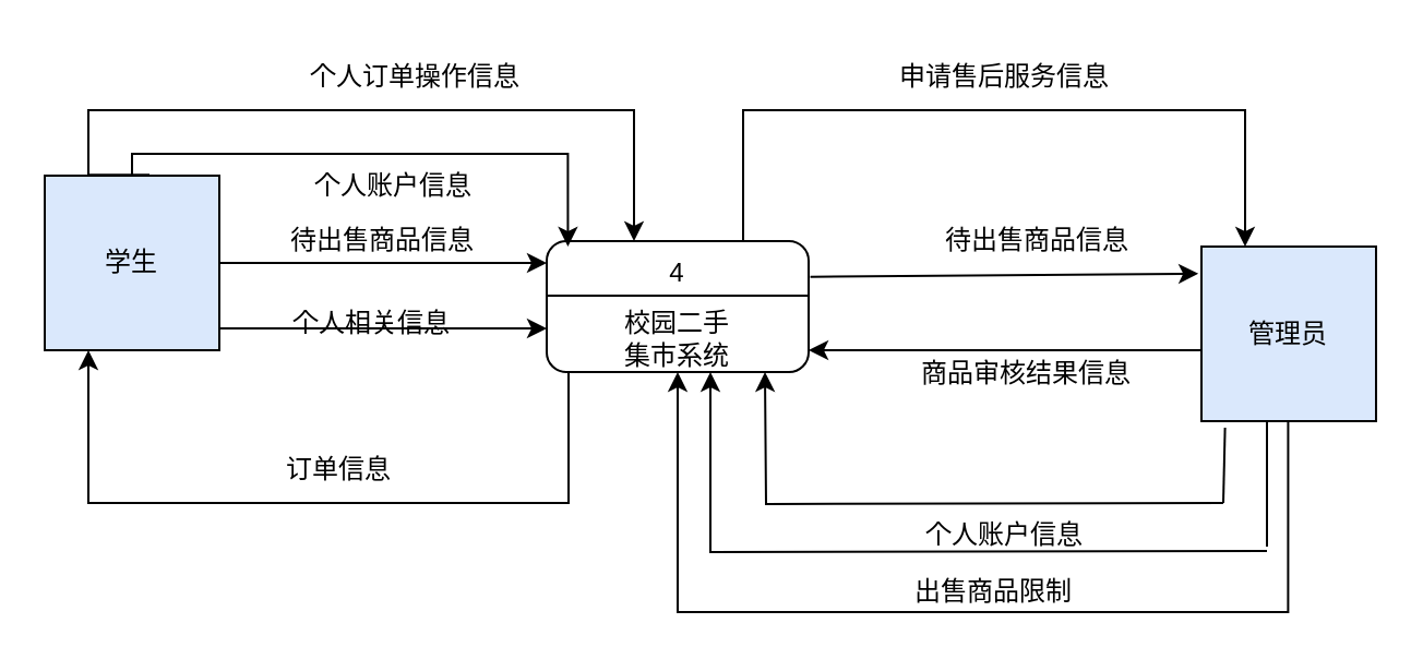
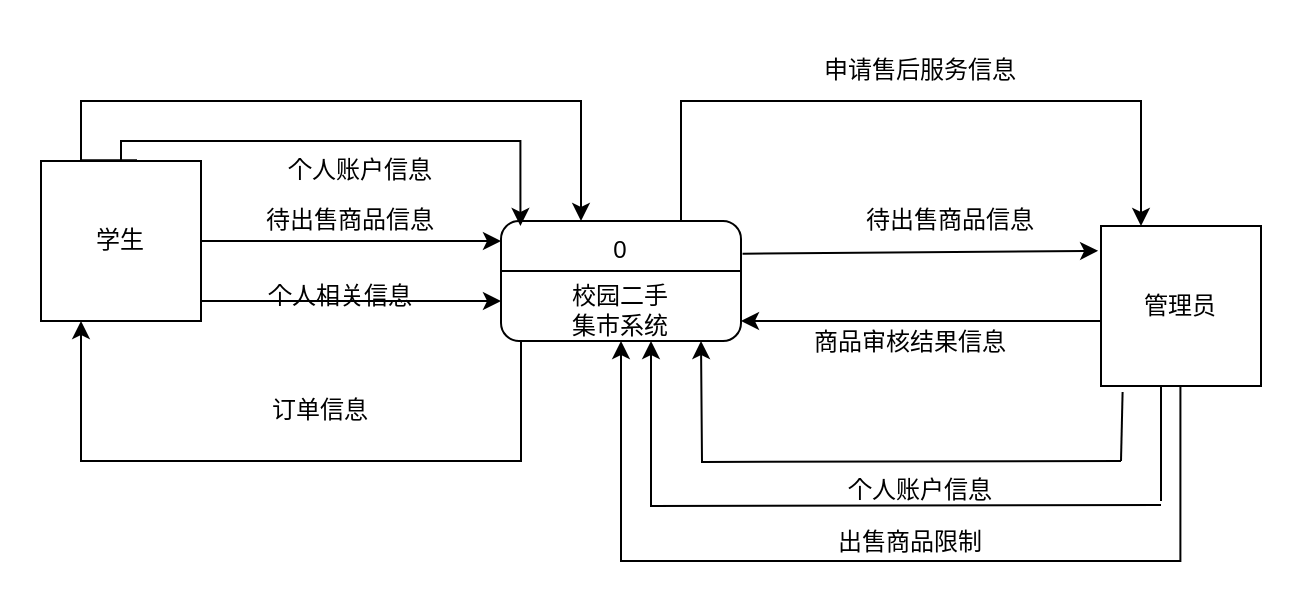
  <mxCell id="0" />
  <mxCell id="1" parent="0" />
  <mxCell id="2" value="" style="group" parent="1" vertex="1" connectable="0"><mxGeometry x="250" y="110" width="120" height="60" as="geometry" /></mxCell>
  <mxCell id="3" value="" style="rounded=1;whiteSpace=wrap;html=1;movable=0;resizable=0;rotatable=0;deletable=0;editable=0;locked=1;connectable=0;" parent="2" vertex="1"><mxGeometry width="120" height="60" as="geometry" /></mxCell>
  <mxCell id="4" value="" style="line;strokeWidth=1;rotatable=1;dashed=0;labelPosition=right;align=left;verticalAlign=middle;spacingTop=0;spacingLeft=6;points=[];portConstraint=eastwest;movable=1;resizable=1;deletable=1;editable=1;locked=0;connectable=1;" parent="2" vertex="1"><mxGeometry y="20" width="120" height="10" as="geometry" /></mxCell>
- <mxCell id="5" value="4" style="text;strokeColor=none;align=center;fillColor=none;html=1;verticalAlign=middle;whiteSpace=wrap;rounded=0;movable=0;resizable=0;rotatable=0;deletable=0;editable=0;locked=1;connectable=0;" parent="2" vertex="1"><mxGeometry x="30" width="60" height="30" as="geometry" /></mxCell>
+ <mxCell id="5" value="0" style="text;strokeColor=none;align=center;fillColor=none;html=1;verticalAlign=middle;whiteSpace=wrap;rounded=0;movable=0;resizable=0;rotatable=0;deletable=0;editable=0;locked=1;connectable=0;" parent="2" vertex="1"><mxGeometry x="30" width="60" height="30" as="geometry" /></mxCell>
  <mxCell id="6" value="校园二手集市系统" style="text;strokeColor=none;align=center;fillColor=none;html=1;verticalAlign=middle;whiteSpace=wrap;rounded=0;movable=1;resizable=1;rotatable=1;deletable=1;editable=1;locked=0;connectable=1;" parent="2" vertex="1"><mxGeometry x="30" y="30" width="60" height="30" as="geometry" /></mxCell>
  <mxCell id="7" value="" style="endArrow=classic;html=1;rounded=0;edgeStyle=orthogonalEdgeStyle;entryX=0.75;entryY=1;entryDx=0;entryDy=0;" parent="1" target="6" edge="1"><mxGeometry width="50" height="50" relative="1" as="geometry"><mxPoint x="580" y="252" as="sourcePoint" /><mxPoint x="325" y="230" as="targetPoint" /></mxGeometry></mxCell>
- <mxCell id="8" value="管理员" style="whiteSpace=wrap;html=1;aspect=fixed;fillColor=#dae8fc;" parent="1" vertex="1"><mxGeometry x="550" y="112.5" width="80" height="80" as="geometry" /></mxCell>
+ <mxCell id="8" value="管理员" style="whiteSpace=wrap;html=1;aspect=fixed;" parent="1" vertex="1"><mxGeometry x="550" y="112.5" width="80" height="80" as="geometry" /></mxCell>
  <mxCell id="9" value="" style="endArrow=classic;html=1;rounded=0;edgeStyle=orthogonalEdgeStyle;" parent="1" edge="1"><mxGeometry width="50" height="50" relative="1" as="geometry"><mxPoint x="560" y="230" as="sourcePoint" /><mxPoint x="350" y="170" as="targetPoint" /></mxGeometry></mxCell>
  <mxCell id="10" value="个人账户信息" style="text;strokeColor=none;align=center;fillColor=none;html=1;verticalAlign=middle;whiteSpace=wrap;rounded=0;" parent="1" vertex="1"><mxGeometry x="410" y="240" width="100" height="10" as="geometry" /></mxCell>
  <mxCell id="11" value="申请售后服务信息" style="text;strokeColor=none;align=center;fillColor=none;html=1;verticalAlign=middle;whiteSpace=wrap;rounded=0;" parent="1" vertex="1"><mxGeometry x="410" y="30" width="100" height="10" as="geometry" /></mxCell>
  <mxCell id="12" value="" style="endArrow=none;html=1;rounded=0;entryX=0.135;entryY=1.037;entryDx=0;entryDy=0;entryPerimeter=0;" parent="1" target="8" edge="1"><mxGeometry width="50" height="50" relative="1" as="geometry"><mxPoint x="560" y="230" as="sourcePoint" /><mxPoint x="610" y="180" as="targetPoint" /></mxGeometry></mxCell>
  <mxCell id="13" value="" style="endArrow=none;html=1;rounded=0;" parent="1" edge="1"><mxGeometry width="50" height="50" relative="1" as="geometry"><mxPoint x="580" y="250" as="sourcePoint" /><mxPoint x="580" y="192.5" as="targetPoint" /></mxGeometry></mxCell>
  <mxCell id="14" value="" style="endArrow=classic;html=1;rounded=0;exitX=1.013;exitY=0.524;exitDx=0;exitDy=0;exitPerimeter=0;entryX=-0.018;entryY=0.155;entryDx=0;entryDy=0;entryPerimeter=0;" parent="1" target="8" edge="1"><mxGeometry width="50" height="50" relative="1" as="geometry"><mxPoint x="370.78" y="126.37" as="sourcePoint" /><mxPoint x="540" y="126" as="targetPoint" /></mxGeometry></mxCell>
  <mxCell id="15" value="待出售商品信息" style="text;strokeColor=none;align=center;fillColor=none;html=1;verticalAlign=middle;whiteSpace=wrap;rounded=0;" parent="1" vertex="1"><mxGeometry x="430" y="100" width="90" height="20" as="geometry" /></mxCell>
  <mxCell id="16" value="" style="endArrow=classic;html=1;rounded=0;" parent="1" edge="1"><mxGeometry width="50" height="50" relative="1" as="geometry"><mxPoint x="550" y="160" as="sourcePoint" /><mxPoint x="370" y="160" as="targetPoint" /></mxGeometry></mxCell>
- <mxCell id="17" value="商品审核结果信息" style="text;strokeColor=none;align=center;fillColor=none;html=1;verticalAlign=middle;whiteSpace=wrap;rounded=0;" parent="1" vertex="1"><mxGeometry x="415" y="162.5" width="110" height="17.5" as="geometry" /></mxCell>
+ <mxCell id="17" value="商品审核结果信息" style="text;strokeColor=none;align=center;fillColor=none;html=1;verticalAlign=middle;whiteSpace=wrap;rounded=0;" parent="1" vertex="1"><mxGeometry x="400" y="162.5" width="110" height="17.5" as="geometry" /></mxCell>
  <mxCell id="18" value="" style="endArrow=classic;html=1;rounded=0;edgeStyle=orthogonalEdgeStyle;exitX=0.6;exitY=-0.005;exitDx=0;exitDy=0;exitPerimeter=0;" parent="1" edge="1" source="19"><mxGeometry width="50" height="50" relative="1" as="geometry"><mxPoint x="65" y="-32.5" as="sourcePoint" /><mxPoint x="290" y="110" as="targetPoint" /><Array as="points"><mxPoint x="40" y="80" /><mxPoint x="40" y="50" /><mxPoint x="290" y="50" /><mxPoint x="290" y="110" /></Array></mxGeometry></mxCell>
- <mxCell id="19" value="学生" style="whiteSpace=wrap;html=1;aspect=fixed;fillColor=#dae8fc;" parent="1" vertex="1"><mxGeometry x="20" y="80" width="80" height="80" as="geometry" /></mxCell>
- <mxCell id="20" value="个人订单操作信息" style="text;strokeColor=none;align=center;fillColor=none;html=1;verticalAlign=middle;whiteSpace=wrap;rounded=0;" parent="1" vertex="1"><mxGeometry x="140" y="20" width="100" height="30" as="geometry" /></mxCell>
- <mxCell id="21" value="订单信息" style="text;strokeColor=none;align=center;fillColor=none;html=1;verticalAlign=middle;whiteSpace=wrap;rounded=0;" parent="1" vertex="1"><mxGeometry x="100" y="200" width="110" height="30" as="geometry" /></mxCell>
+ <mxCell id="19" value="学生" style="whiteSpace=wrap;html=1;aspect=fixed;" parent="1" vertex="1"><mxGeometry x="20" y="80" width="80" height="80" as="geometry" /></mxCell>
+ <mxCell id="21" value="订单信息" style="text;strokeColor=none;align=center;fillColor=none;html=1;verticalAlign=middle;whiteSpace=wrap;rounded=0;" parent="1" vertex="1"><mxGeometry x="105" y="190" width="110" height="30" as="geometry" /></mxCell>
  <mxCell id="22" value="" style="endArrow=classic;html=1;rounded=0;edgeStyle=orthogonalEdgeStyle;" parent="1" edge="1" source="19"><mxGeometry width="50" height="50" relative="1" as="geometry"><mxPoint x="90" y="70" as="sourcePoint" /><mxPoint x="259.72" y="112.5" as="targetPoint" /><Array as="points"><mxPoint x="60" y="70" /><mxPoint x="260" y="70" /></Array></mxGeometry></mxCell>
  <mxCell id="23" value="个人账户信息" style="text;strokeColor=none;align=center;fillColor=none;html=1;verticalAlign=middle;whiteSpace=wrap;rounded=0;" parent="1" vertex="1"><mxGeometry x="140" y="70" width="80" height="30" as="geometry" /></mxCell>
  <mxCell id="24" value="" style="endArrow=classic;html=1;rounded=0;edgeStyle=orthogonalEdgeStyle;entryX=0.25;entryY=1;entryDx=0;entryDy=0;" parent="1" target="19" edge="1"><mxGeometry width="50" height="50" relative="1" as="geometry"><mxPoint x="260" y="170" as="sourcePoint" /><mxPoint x="40" y="170" as="targetPoint" /><Array as="points"><mxPoint x="40" y="230" /></Array></mxGeometry></mxCell>
  <mxCell id="25" value="" style="endArrow=classic;html=1;rounded=0;" edge="1" parent="1"><mxGeometry width="50" height="50" relative="1" as="geometry"><mxPoint x="100" y="120" as="sourcePoint" /><mxPoint x="250" y="120" as="targetPoint" /></mxGeometry></mxCell>
  <mxCell id="26" value="待出售商品信息" style="text;html=1;align=center;verticalAlign=middle;whiteSpace=wrap;rounded=0;" vertex="1" parent="1"><mxGeometry x="130" y="102.5" width="90" height="15" as="geometry" /></mxCell>
  <mxCell id="27" value="" style="endArrow=classic;html=1;rounded=0;edgeStyle=orthogonalEdgeStyle;entryX=0.5;entryY=1;entryDx=0;entryDy=0;" edge="1" parent="1" target="6"><mxGeometry width="50" height="50" relative="1" as="geometry"><mxPoint x="589.71" y="192.5" as="sourcePoint" /><mxPoint x="290" y="310" as="targetPoint" /><Array as="points"><mxPoint x="590" y="280" /><mxPoint x="310" y="280" /></Array></mxGeometry></mxCell>
  <mxCell id="28" value="出售商品限制" style="text;html=1;align=center;verticalAlign=middle;whiteSpace=wrap;rounded=0;" vertex="1" parent="1"><mxGeometry x="410" y="270" width="90" as="geometry" /></mxCell>
  <mxCell id="29" value="" style="endArrow=classic;html=1;rounded=0;edgeStyle=orthogonalEdgeStyle;entryX=0.25;entryY=0;entryDx=0;entryDy=0;" edge="1" parent="1" target="8"><mxGeometry width="50" height="50" relative="1" as="geometry"><mxPoint x="340" y="110" as="sourcePoint" /><mxPoint x="670" y="50" as="targetPoint" /><Array as="points"><mxPoint x="340" y="50" /><mxPoint x="570" y="50" /></Array></mxGeometry></mxCell>
  <mxCell id="30" value="" style="endArrow=classic;html=1;rounded=0;" edge="1" parent="1"><mxGeometry width="50" height="50" relative="1" as="geometry"><mxPoint x="100" y="150" as="sourcePoint" /><mxPoint x="250" y="150" as="targetPoint" /></mxGeometry></mxCell>
  <mxCell id="31" value="个人相关信息" style="text;html=1;align=center;verticalAlign=middle;whiteSpace=wrap;rounded=0;" vertex="1" parent="1"><mxGeometry x="130" y="140.5" width="80" height="14.5" as="geometry" /></mxCell>
